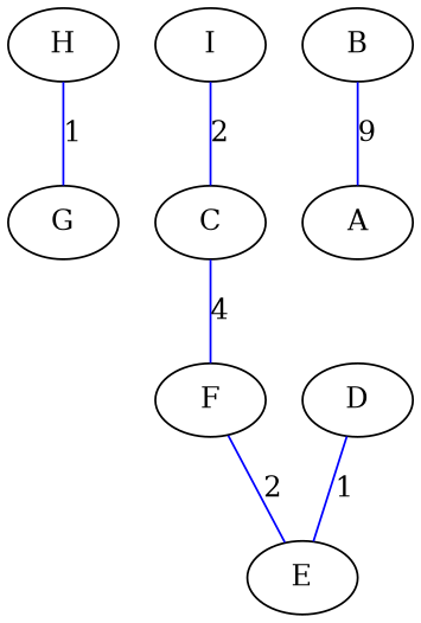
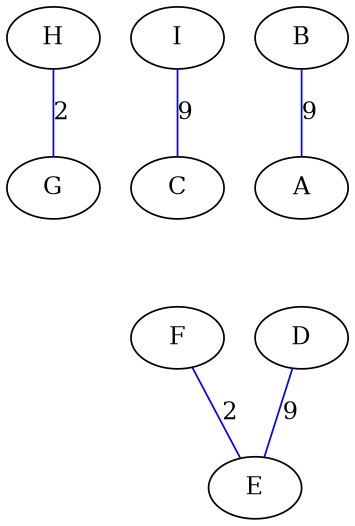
  graph {
    edge [color=blue]
    H
    G
    I
    C
    F
    E
    B
    A
    D
-   H -- G [label=1]
-   I -- C [label=2]
-   C -- F [label=4]
+   H -- G [label=2]
+   I -- C [label=9]
    F -- E [label=2]
    B -- A [label=9]
-   D -- E [label=1]
+   D -- E [label=9]
  }
